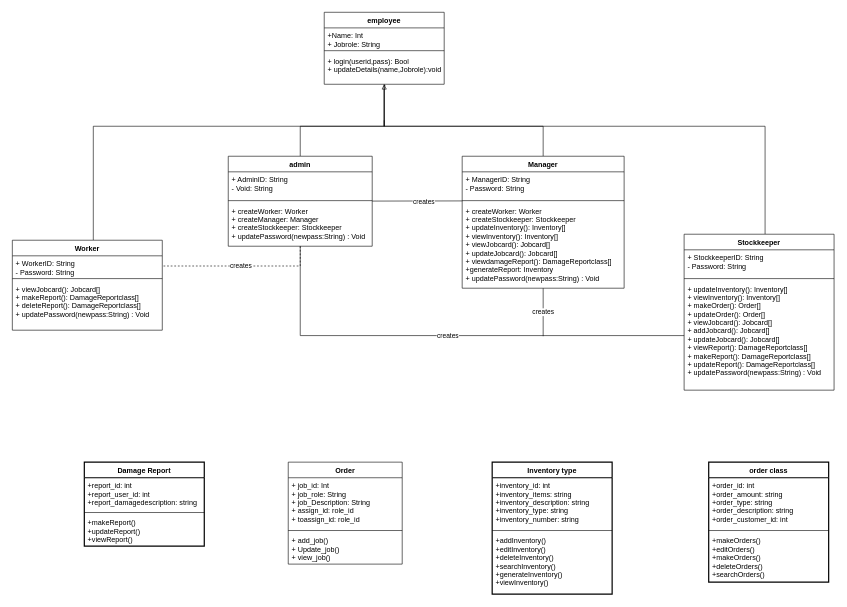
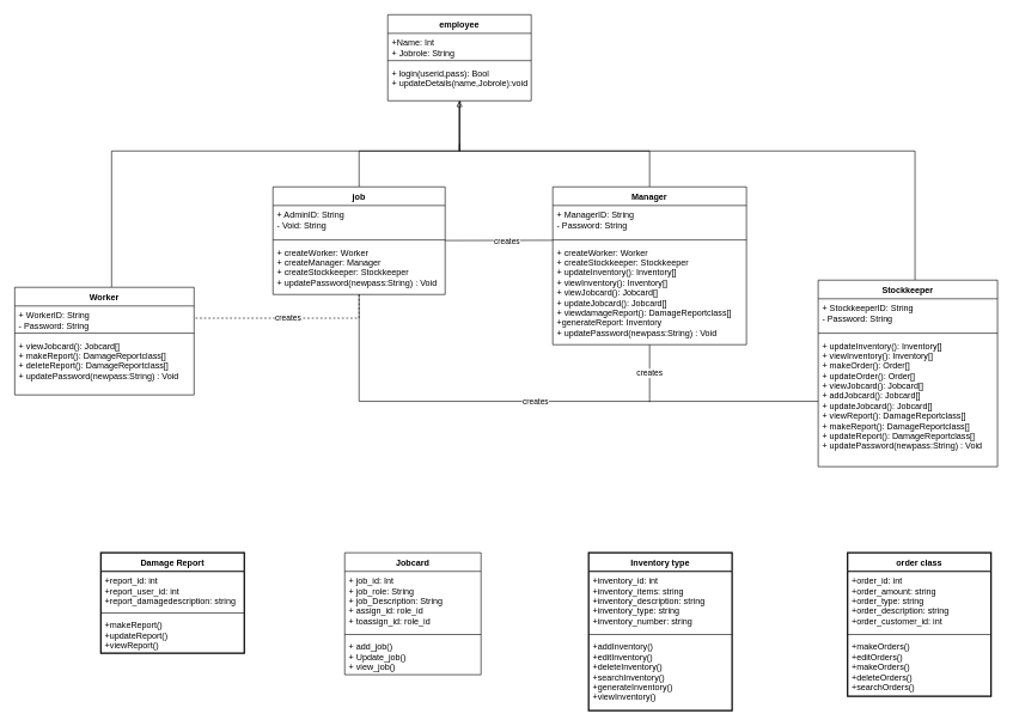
  <mxCell id="0" />
  <mxCell id="1" parent="0" />
  <mxCell id="2" style="edgeStyle=orthogonalEdgeStyle;rounded=0;orthogonalLoop=1;jettySize=auto;html=1;entryX=0.5;entryY=1;entryDx=0;entryDy=0;entryPerimeter=0;endArrow=block;endFill=0;" edge="1" parent="1" source="7" target="30"><mxGeometry relative="1" as="geometry"><Array as="points"><mxPoint x="500" y="210" /><mxPoint x="640" y="210" /></Array></mxGeometry></mxCell>
  <mxCell id="3" style="rounded=0;orthogonalLoop=1;jettySize=auto;html=1;endArrow=none;endFill=0;entryX=0.001;entryY=0.558;entryDx=0;entryDy=0;entryPerimeter=0;" edge="1" parent="1" source="7" target="20"><mxGeometry relative="1" as="geometry"><mxPoint x="740" y="340" as="targetPoint" /></mxGeometry></mxCell>
  <mxCell id="4" value="creates" style="edgeLabel;html=1;align=center;verticalAlign=middle;resizable=0;points=[];" vertex="1" connectable="0" parent="3"><mxGeometry x="0.128" y="-1" relative="1" as="geometry"><mxPoint as="offset" /></mxGeometry></mxCell>
  <mxCell id="5" value="creates" style="edgeStyle=orthogonalEdgeStyle;rounded=0;orthogonalLoop=1;jettySize=auto;html=1;entryX=1;entryY=0.5;entryDx=0;entryDy=0;endArrow=none;endFill=0;dashed=1;" edge="1" parent="1" source="7" target="24"><mxGeometry relative="1" as="geometry" /></mxCell>
  <mxCell id="6" value="creates" style="edgeStyle=orthogonalEdgeStyle;rounded=0;orthogonalLoop=1;jettySize=auto;html=1;endArrow=none;endFill=0;" edge="1" parent="1" source="7" target="15"><mxGeometry relative="1" as="geometry" /></mxCell>
- <mxCell id="7" value="admin" style="swimlane;fontStyle=1;align=center;verticalAlign=top;childLayout=stackLayout;horizontal=1;startSize=26;horizontalStack=0;resizeParent=1;resizeParentMax=0;resizeLast=0;collapsible=1;marginBottom=0;" vertex="1" parent="1"><mxGeometry x="380" y="260" width="240" height="150" as="geometry" /></mxCell>
+ <mxCell id="7" value="job" style="swimlane;fontStyle=1;align=center;verticalAlign=top;childLayout=stackLayout;horizontal=1;startSize=26;horizontalStack=0;resizeParent=1;resizeParentMax=0;resizeLast=0;collapsible=1;marginBottom=0;" vertex="1" parent="1"><mxGeometry x="380" y="260" width="240" height="150" as="geometry" /></mxCell>
  <mxCell id="8" value="+ AdminID: String&#10;- Void: String" style="text;strokeColor=none;fillColor=none;align=left;verticalAlign=top;spacingLeft=4;spacingRight=4;overflow=hidden;rotatable=0;points=[[0,0.5],[1,0.5]];portConstraint=eastwest;" vertex="1" parent="7"><mxGeometry y="26" width="240" height="44" as="geometry" /></mxCell>
  <mxCell id="9" value="" style="line;strokeWidth=1;fillColor=none;align=left;verticalAlign=middle;spacingTop=-1;spacingLeft=3;spacingRight=3;rotatable=0;labelPosition=right;points=[];portConstraint=eastwest;" vertex="1" parent="7"><mxGeometry y="70" width="240" height="8" as="geometry" /></mxCell>
  <mxCell id="10" value="+ createWorker: Worker&#10;+ createManager: Manager&#10;+ createStockkeeper: Stockkeeper&#10;+ updatePassword(newpass:String) : Void" style="text;strokeColor=none;fillColor=none;align=left;verticalAlign=top;spacingLeft=4;spacingRight=4;overflow=hidden;rotatable=0;points=[[0,0.5],[1,0.5]];portConstraint=eastwest;" vertex="1" parent="7"><mxGeometry y="78" width="240" height="72" as="geometry" /></mxCell>
  <mxCell id="11" style="edgeStyle=orthogonalEdgeStyle;rounded=0;orthogonalLoop=1;jettySize=auto;html=1;endArrow=none;endFill=0;" edge="1" parent="1" source="12"><mxGeometry relative="1" as="geometry"><mxPoint x="640" y="200" as="targetPoint" /><Array as="points"><mxPoint x="1275" y="210" /><mxPoint x="640" y="210" /></Array></mxGeometry></mxCell>
  <mxCell id="12" value="Stockkeeper" style="swimlane;fontStyle=1;align=center;verticalAlign=top;childLayout=stackLayout;horizontal=1;startSize=26;horizontalStack=0;resizeParent=1;resizeParentMax=0;resizeLast=0;collapsible=1;marginBottom=0;" vertex="1" parent="1"><mxGeometry x="1140" y="390" width="250" height="260" as="geometry" /></mxCell>
  <mxCell id="13" value="+ StockkeeperID: String&#10;- Password: String" style="text;strokeColor=none;fillColor=none;align=left;verticalAlign=top;spacingLeft=4;spacingRight=4;overflow=hidden;rotatable=0;points=[[0,0.5],[1,0.5]];portConstraint=eastwest;" vertex="1" parent="12"><mxGeometry y="26" width="250" height="44" as="geometry" /></mxCell>
  <mxCell id="14" value="" style="line;strokeWidth=1;fillColor=none;align=left;verticalAlign=middle;spacingTop=-1;spacingLeft=3;spacingRight=3;rotatable=0;labelPosition=right;points=[];portConstraint=eastwest;" vertex="1" parent="12"><mxGeometry y="70" width="250" height="8" as="geometry" /></mxCell>
  <mxCell id="15" value="+ updateInventory(): Inventory[]&#10;+ viewInventory(): Inventory[]&#10;+ makeOrder(): Order[]&#10;+ updateOrder(): Order[]&#10;+ viewJobcard(): Jobcard[]&#10;+ addJobcard(): Jobcard[]&#10;+ updateJobcard(): Jobcard[]&#10;+ viewReport(): DamageReportclass[]&#10;+ makeReport(): DamageReportclass[]&#10;+ updateReport(): DamageReportclass[]&#10;+ updatePassword(newpass:String) : Void" style="text;strokeColor=none;fillColor=none;align=left;verticalAlign=top;spacingLeft=4;spacingRight=4;overflow=hidden;rotatable=0;points=[[0,0.5],[1,0.5]];portConstraint=eastwest;" vertex="1" parent="12"><mxGeometry y="78" width="250" height="182" as="geometry" /></mxCell>
  <mxCell id="16" style="edgeStyle=orthogonalEdgeStyle;rounded=0;orthogonalLoop=1;jettySize=auto;html=1;entryX=0.5;entryY=0.994;entryDx=0;entryDy=0;entryPerimeter=0;endArrow=none;endFill=0;" edge="1" parent="1" source="18" target="30"><mxGeometry relative="1" as="geometry"><Array as="points"><mxPoint x="905" y="210" /><mxPoint x="640" y="210" /></Array></mxGeometry></mxCell>
  <mxCell id="17" value="creates" style="edgeStyle=orthogonalEdgeStyle;rounded=0;orthogonalLoop=1;jettySize=auto;html=1;endArrow=none;endFill=0;" edge="1" parent="1" source="18"><mxGeometry relative="1" as="geometry"><mxPoint x="905" y="560" as="targetPoint" /></mxGeometry></mxCell>
  <mxCell id="18" value="Manager" style="swimlane;fontStyle=1;align=center;verticalAlign=top;childLayout=stackLayout;horizontal=1;startSize=26;horizontalStack=0;resizeParent=1;resizeParentMax=0;resizeLast=0;collapsible=1;marginBottom=0;" vertex="1" parent="1"><mxGeometry x="770" y="260" width="270" height="220" as="geometry" /></mxCell>
  <mxCell id="19" value="+ ManagerID: String&#10;- Password: String" style="text;strokeColor=none;fillColor=none;align=left;verticalAlign=top;spacingLeft=4;spacingRight=4;overflow=hidden;rotatable=0;points=[[0,0.5],[1,0.5]];portConstraint=eastwest;" vertex="1" parent="18"><mxGeometry y="26" width="270" height="44" as="geometry" /></mxCell>
  <mxCell id="20" value="" style="line;strokeWidth=1;fillColor=none;align=left;verticalAlign=middle;spacingTop=-1;spacingLeft=3;spacingRight=3;rotatable=0;labelPosition=right;points=[];portConstraint=eastwest;" vertex="1" parent="18"><mxGeometry y="70" width="270" height="8" as="geometry" /></mxCell>
  <mxCell id="21" value="+ createWorker: Worker&#10;+ createStockkeeper: Stockkeeper&#10;+ updateInventory(): Inventory[]&#10;+ viewInventory(): Inventory[]&#10;+ viewJobcard(): Jobcard[]&#10;+ updateJobcard(): Jobcard[]&#10;+ viewdamageReport(): DamageReportclass[]&#10;+generateReport: Inventory&#10;+ updatePassword(newpass:String) : Void&#10;" style="text;strokeColor=none;fillColor=none;align=left;verticalAlign=top;spacingLeft=4;spacingRight=4;overflow=hidden;rotatable=0;points=[[0,0.5],[1,0.5]];portConstraint=eastwest;" vertex="1" parent="18"><mxGeometry y="78" width="270" height="142" as="geometry" /></mxCell>
  <mxCell id="22" style="edgeStyle=orthogonalEdgeStyle;rounded=0;orthogonalLoop=1;jettySize=auto;html=1;entryX=0.51;entryY=1.038;entryDx=0;entryDy=0;entryPerimeter=0;endArrow=none;endFill=0;" edge="1" parent="1" source="23" target="30"><mxGeometry relative="1" as="geometry"><Array as="points"><mxPoint x="155" y="210" /><mxPoint x="640" y="210" /><mxPoint x="640" y="142" /></Array></mxGeometry></mxCell>
  <mxCell id="23" value="Worker" style="swimlane;fontStyle=1;align=center;verticalAlign=top;childLayout=stackLayout;horizontal=1;startSize=26;horizontalStack=0;resizeParent=1;resizeParentMax=0;resizeLast=0;collapsible=1;marginBottom=0;" vertex="1" parent="1"><mxGeometry x="20" y="400" width="250" height="150" as="geometry" /></mxCell>
  <mxCell id="24" value="+ WorkerID: String&#10;- Password: String" style="text;strokeColor=none;fillColor=none;align=left;verticalAlign=top;spacingLeft=4;spacingRight=4;overflow=hidden;rotatable=0;points=[[0,0.5],[1,0.5]];portConstraint=eastwest;" vertex="1" parent="23"><mxGeometry y="26" width="250" height="34" as="geometry" /></mxCell>
  <mxCell id="25" value="" style="line;strokeWidth=1;fillColor=none;align=left;verticalAlign=middle;spacingTop=-1;spacingLeft=3;spacingRight=3;rotatable=0;labelPosition=right;points=[];portConstraint=eastwest;" vertex="1" parent="23"><mxGeometry y="60" width="250" height="8" as="geometry" /></mxCell>
  <mxCell id="26" value="+ viewJobcard(): Jobcard[]&#10;+ makeReport(): DamageReportclass[]&#10;+ deleteReport(): DamageReportclass[]&#10;+ updatePassword(newpass:String) : Void" style="text;strokeColor=none;fillColor=none;align=left;verticalAlign=top;spacingLeft=4;spacingRight=4;overflow=hidden;rotatable=0;points=[[0,0.5],[1,0.5]];portConstraint=eastwest;" vertex="1" parent="23"><mxGeometry y="68" width="250" height="82" as="geometry" /></mxCell>
  <mxCell id="27" value="employee" style="swimlane;fontStyle=1;align=center;verticalAlign=top;childLayout=stackLayout;horizontal=1;startSize=26;horizontalStack=0;resizeParent=1;resizeParentMax=0;resizeLast=0;collapsible=1;marginBottom=0;" vertex="1" parent="1"><mxGeometry x="540" y="20" width="200" height="120" as="geometry" /></mxCell>
  <mxCell id="28" value="+Name: Int&#10;+ Jobrole: String" style="text;strokeColor=none;fillColor=none;align=left;verticalAlign=top;spacingLeft=4;spacingRight=4;overflow=hidden;rotatable=0;points=[[0,0.5],[1,0.5]];portConstraint=eastwest;" vertex="1" parent="27"><mxGeometry y="26" width="200" height="34" as="geometry" /></mxCell>
  <mxCell id="29" value="" style="line;strokeWidth=1;fillColor=none;align=left;verticalAlign=middle;spacingTop=-1;spacingLeft=3;spacingRight=3;rotatable=0;labelPosition=right;points=[];portConstraint=eastwest;" vertex="1" parent="27"><mxGeometry y="60" width="200" height="8" as="geometry" /></mxCell>
  <mxCell id="30" value="+ login(userid,pass): Bool&#10;+ updateDetails(name,Jobrole):void" style="text;strokeColor=none;fillColor=none;align=left;verticalAlign=top;spacingLeft=4;spacingRight=4;overflow=hidden;rotatable=0;points=[[0,0.5],[1,0.5]];portConstraint=eastwest;" vertex="1" parent="27"><mxGeometry y="68" width="200" height="52" as="geometry" /></mxCell>
  <mxCell id="31" value="Inventory type" style="swimlane;fontStyle=1;align=center;verticalAlign=top;childLayout=stackLayout;horizontal=1;startSize=26;horizontalStack=0;resizeParent=1;resizeParentMax=0;resizeLast=0;collapsible=1;marginBottom=0;fontSize=12;strokeWidth=2;" vertex="1" parent="1"><mxGeometry x="820" y="770" width="200" height="220" as="geometry" /></mxCell>
  <mxCell id="32" value="+inventory_id: int&#10;+inventory_items: string&#10;+inventory_description: string&#10;+inventory_type: string&#10;+inventory_number: string" style="text;strokeColor=none;fillColor=none;align=left;verticalAlign=top;spacingLeft=4;spacingRight=4;overflow=hidden;rotatable=0;points=[[0,0.5],[1,0.5]];portConstraint=eastwest;fontSize=12;" vertex="1" parent="31"><mxGeometry y="26" width="200" height="84" as="geometry" /></mxCell>
  <mxCell id="33" value="" style="line;strokeWidth=1;fillColor=none;align=left;verticalAlign=middle;spacingTop=-1;spacingLeft=3;spacingRight=3;rotatable=0;labelPosition=right;points=[];portConstraint=eastwest;fontSize=12;" vertex="1" parent="31"><mxGeometry y="110" width="200" height="8" as="geometry" /></mxCell>
  <mxCell id="34" value="+addInventory()&#10;+editInventory()&#10;+deleteInventory()&#10;+searchInventory()&#10;+generateInventory()&#10;+viewInventory()" style="text;strokeColor=none;fillColor=none;align=left;verticalAlign=top;spacingLeft=4;spacingRight=4;overflow=hidden;rotatable=0;points=[[0,0.5],[1,0.5]];portConstraint=eastwest;fontSize=12;" vertex="1" parent="31"><mxGeometry y="118" width="200" height="102" as="geometry" /></mxCell>
  <mxCell id="35" value="order class" style="swimlane;fontStyle=1;align=center;verticalAlign=top;childLayout=stackLayout;horizontal=1;startSize=26;horizontalStack=0;resizeParent=1;resizeParentMax=0;resizeLast=0;collapsible=1;marginBottom=0;strokeWidth=2;" vertex="1" parent="1"><mxGeometry x="1181" y="770" width="200" height="200" as="geometry" /></mxCell>
  <mxCell id="36" value="+order_id: int&#10;+order_amount: string&#10;+order_type: string&#10;+order_description: string&#10;+order_customer_id: int" style="text;strokeColor=none;fillColor=none;align=left;verticalAlign=top;spacingLeft=4;spacingRight=4;overflow=hidden;rotatable=0;points=[[0,0.5],[1,0.5]];portConstraint=eastwest;" vertex="1" parent="35"><mxGeometry y="26" width="200" height="84" as="geometry" /></mxCell>
  <mxCell id="37" value="" style="line;strokeWidth=1;fillColor=none;align=left;verticalAlign=middle;spacingTop=-1;spacingLeft=3;spacingRight=3;rotatable=0;labelPosition=right;points=[];portConstraint=eastwest;" vertex="1" parent="35"><mxGeometry y="110" width="200" height="8" as="geometry" /></mxCell>
  <mxCell id="38" value="+makeOrders()&#10;+editOrders()&#10;+makeOrders()&#10;+deleteOrders()&#10;+searchOrders()" style="text;strokeColor=none;fillColor=none;align=left;verticalAlign=top;spacingLeft=4;spacingRight=4;overflow=hidden;rotatable=0;points=[[0,0.5],[1,0.5]];portConstraint=eastwest;" vertex="1" parent="35"><mxGeometry y="118" width="200" height="82" as="geometry" /></mxCell>
- <mxCell id="39" value="Order" style="swimlane;fontStyle=1;align=center;verticalAlign=top;childLayout=stackLayout;horizontal=1;startSize=26;horizontalStack=0;resizeParent=1;resizeParentMax=0;resizeLast=0;collapsible=1;marginBottom=0;" vertex="1" parent="1"><mxGeometry x="480" y="770" width="190" height="170" as="geometry" /></mxCell>
+ <mxCell id="39" value="Jobcard" style="swimlane;fontStyle=1;align=center;verticalAlign=top;childLayout=stackLayout;horizontal=1;startSize=26;horizontalStack=0;resizeParent=1;resizeParentMax=0;resizeLast=0;collapsible=1;marginBottom=0;" vertex="1" parent="1"><mxGeometry x="480" y="770" width="190" height="170" as="geometry" /></mxCell>
  <mxCell id="40" value="+ job_id: Int&#10;+ job_role: String&#10;+ job_Description: String&#10;+ assign_id: role_id&#10;+ toassign_id: role_id" style="text;strokeColor=none;fillColor=none;align=left;verticalAlign=top;spacingLeft=4;spacingRight=4;overflow=hidden;rotatable=0;points=[[0,0.5],[1,0.5]];portConstraint=eastwest;" vertex="1" parent="39"><mxGeometry y="26" width="190" height="84" as="geometry" /></mxCell>
  <mxCell id="41" value="" style="line;strokeWidth=1;fillColor=none;align=left;verticalAlign=middle;spacingTop=-1;spacingLeft=3;spacingRight=3;rotatable=0;labelPosition=right;points=[];portConstraint=eastwest;" vertex="1" parent="39"><mxGeometry y="110" width="190" height="8" as="geometry" /></mxCell>
  <mxCell id="42" value="+ add_job()&#10;+ Update_job()&#10;+ view_job()&#10;" style="text;strokeColor=none;fillColor=none;align=left;verticalAlign=top;spacingLeft=4;spacingRight=4;overflow=hidden;rotatable=0;points=[[0,0.5],[1,0.5]];portConstraint=eastwest;" vertex="1" parent="39"><mxGeometry y="118" width="190" height="52" as="geometry" /></mxCell>
  <mxCell id="43" value="Damage Report" style="swimlane;fontStyle=1;align=center;verticalAlign=top;childLayout=stackLayout;horizontal=1;startSize=26;horizontalStack=0;resizeParent=1;resizeParentMax=0;resizeLast=0;collapsible=1;marginBottom=0;fontSize=12;strokeWidth=2;" vertex="1" parent="1"><mxGeometry x="140" y="770" width="200" height="140" as="geometry" /></mxCell>
  <mxCell id="44" value="+report_id: int&#10;+report_user_id: int&#10;+report_damagedescription: string" style="text;strokeColor=none;fillColor=none;align=left;verticalAlign=top;spacingLeft=4;spacingRight=4;overflow=hidden;rotatable=0;points=[[0,0.5],[1,0.5]];portConstraint=eastwest;fontSize=12;" vertex="1" parent="43"><mxGeometry y="26" width="200" height="54" as="geometry" /></mxCell>
  <mxCell id="45" value="" style="line;strokeWidth=1;fillColor=none;align=left;verticalAlign=middle;spacingTop=-1;spacingLeft=3;spacingRight=3;rotatable=0;labelPosition=right;points=[];portConstraint=eastwest;fontSize=12;" vertex="1" parent="43"><mxGeometry y="80" width="200" height="8" as="geometry" /></mxCell>
  <mxCell id="46" value="+makeReport()&#10;+updateReport()&#10;+viewReport()" style="text;strokeColor=none;fillColor=none;align=left;verticalAlign=top;spacingLeft=4;spacingRight=4;overflow=hidden;rotatable=0;points=[[0,0.5],[1,0.5]];portConstraint=eastwest;fontSize=12;" vertex="1" parent="43"><mxGeometry y="88" width="200" height="52" as="geometry" /></mxCell>
